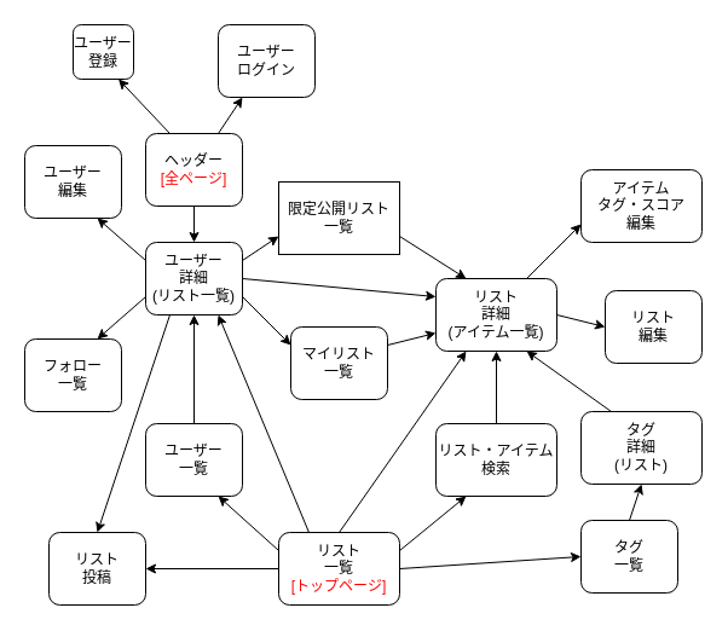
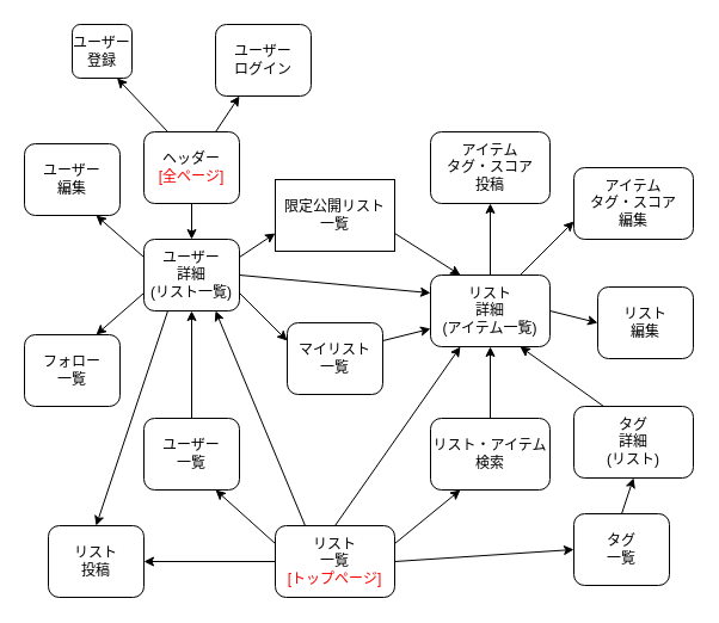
  <mxCell id="0" />
  <mxCell id="1" parent="0" />
  <mxCell id="2" value="ユーザー&lt;br&gt;登録" style="rounded=1;whiteSpace=wrap;html=1;" vertex="1" parent="1"><mxGeometry x="60" y="20" width="50" height="45" as="geometry" /></mxCell>
  <mxCell id="3" style="edgeStyle=none;html=1;exitX=0.25;exitY=0;exitDx=0;exitDy=0;entryX=0.75;entryY=1;entryDx=0;entryDy=0;fontColor=#FF0000;" edge="1" parent="1" source="6" target="2"><mxGeometry relative="1" as="geometry" /></mxCell>
  <mxCell id="4" style="edgeStyle=none;html=1;exitX=0.75;exitY=0;exitDx=0;exitDy=0;entryX=0.25;entryY=1;entryDx=0;entryDy=0;fontColor=#FF0000;" edge="1" parent="1" source="6" target="7"><mxGeometry relative="1" as="geometry" /></mxCell>
  <mxCell id="5" style="edgeStyle=none;html=1;exitX=0.5;exitY=1;exitDx=0;exitDy=0;entryX=0.5;entryY=0;entryDx=0;entryDy=0;fontColor=#FF0000;" edge="1" parent="1" source="6" target="14"><mxGeometry relative="1" as="geometry" /></mxCell>
  <mxCell id="6" value="ヘッダー&lt;br&gt;&lt;font color=&quot;#ff0000&quot;&gt;[全ページ]&lt;/font&gt;" style="rounded=1;whiteSpace=wrap;html=1;" vertex="1" parent="1"><mxGeometry x="120" y="110" width="80" height="60" as="geometry" /></mxCell>
  <mxCell id="7" value="ユーザー&lt;br&gt;ログイン" style="rounded=1;whiteSpace=wrap;html=1;" vertex="1" parent="1"><mxGeometry x="180" y="20" width="80" height="60" as="geometry" /></mxCell>
  <mxCell id="8" style="edgeStyle=none;html=1;exitX=0;exitY=0.25;exitDx=0;exitDy=0;entryX=0.75;entryY=1;entryDx=0;entryDy=0;fontColor=#FF0000;" edge="1" parent="1" source="14" target="15"><mxGeometry relative="1" as="geometry" /></mxCell>
  <mxCell id="9" style="edgeStyle=none;html=1;exitX=0;exitY=0.75;exitDx=0;exitDy=0;entryX=0.75;entryY=0;entryDx=0;entryDy=0;fontColor=#FF0000;" edge="1" parent="1" source="14" target="16"><mxGeometry relative="1" as="geometry" /></mxCell>
  <mxCell id="10" style="edgeStyle=none;html=1;exitX=1;exitY=0.5;exitDx=0;exitDy=0;entryX=0;entryY=0.25;entryDx=0;entryDy=0;fontColor=#FF0000;" edge="1" parent="1" source="14" target="36"><mxGeometry relative="1" as="geometry" /></mxCell>
  <mxCell id="11" style="edgeStyle=none;html=1;exitX=0.25;exitY=1;exitDx=0;exitDy=0;entryX=0.5;entryY=0;entryDx=0;entryDy=0;fontColor=#FF0000;" edge="1" parent="1" source="14" target="32"><mxGeometry relative="1" as="geometry" /></mxCell>
  <mxCell id="12" style="edgeStyle=none;html=1;exitX=1;exitY=0.75;exitDx=0;exitDy=0;entryX=0;entryY=0.25;entryDx=0;entryDy=0;fontColor=#FF0000;" edge="1" parent="1" source="14" target="18"><mxGeometry relative="1" as="geometry" /></mxCell>
  <mxCell id="13" style="edgeStyle=none;html=1;exitX=1;exitY=0.25;exitDx=0;exitDy=0;entryX=0;entryY=0.75;entryDx=0;entryDy=0;fontColor=#FF0000;" edge="1" parent="1" source="14" target="20"><mxGeometry relative="1" as="geometry" /></mxCell>
  <mxCell id="14" value="ユーザー&lt;br&gt;詳細&lt;br&gt;(リスト一覧)" style="rounded=1;whiteSpace=wrap;html=1;" vertex="1" parent="1"><mxGeometry x="120" y="200" width="80" height="60" as="geometry" /></mxCell>
  <mxCell id="15" value="ユーザー&lt;br&gt;編集" style="rounded=1;whiteSpace=wrap;html=1;" vertex="1" parent="1"><mxGeometry x="20" y="120" width="80" height="60" as="geometry" /></mxCell>
  <mxCell id="16" value="フォロー&lt;br&gt;一覧" style="rounded=1;whiteSpace=wrap;html=1;" vertex="1" parent="1"><mxGeometry x="20" y="280" width="80" height="60" as="geometry" /></mxCell>
  <mxCell id="17" style="edgeStyle=none;html=1;exitX=1;exitY=0.25;exitDx=0;exitDy=0;entryX=0;entryY=0.75;entryDx=0;entryDy=0;fontColor=#FF0000;" edge="1" parent="1" source="18" target="36"><mxGeometry relative="1" as="geometry" /></mxCell>
  <mxCell id="18" value="マイリスト&lt;br&gt;一覧" style="rounded=1;whiteSpace=wrap;html=1;" vertex="1" parent="1"><mxGeometry x="240" y="270" width="80" height="60" as="geometry" /></mxCell>
  <mxCell id="19" style="edgeStyle=none;html=1;exitX=1;exitY=0.75;exitDx=0;exitDy=0;entryX=0.25;entryY=0;entryDx=0;entryDy=0;fontColor=#FF0000;" edge="1" parent="1" source="20" target="36"><mxGeometry relative="1" as="geometry" /></mxCell>
  <mxCell id="20" value="限定公開リスト&lt;br&gt;一覧" style="whiteSpace=wrap;html=1;rounded=0;" vertex="1" parent="1"><mxGeometry x="230" y="150" width="100" height="60" as="geometry" /></mxCell>
  <mxCell id="21" style="edgeStyle=none;html=1;exitX=0.5;exitY=0;exitDx=0;exitDy=0;entryX=0.5;entryY=1;entryDx=0;entryDy=0;fontColor=#FF0000;" edge="1" parent="1" source="22" target="14"><mxGeometry relative="1" as="geometry" /></mxCell>
  <mxCell id="22" value="ユーザー&lt;br&gt;一覧" style="rounded=1;whiteSpace=wrap;html=1;" vertex="1" parent="1"><mxGeometry x="120" y="350" width="80" height="60" as="geometry" /></mxCell>
  <mxCell id="23" style="edgeStyle=none;html=1;exitX=0.5;exitY=0;exitDx=0;exitDy=0;entryX=0.5;entryY=1;entryDx=0;entryDy=0;fontColor=#FF0000;" edge="1" parent="1" source="24" target="36"><mxGeometry relative="1" as="geometry" /></mxCell>
  <mxCell id="24" value="リスト・アイテム&lt;br&gt;検索" style="rounded=1;whiteSpace=wrap;html=1;" vertex="1" parent="1"><mxGeometry x="360" y="350" width="100" height="60" as="geometry" /></mxCell>
  <mxCell id="25" style="edgeStyle=none;html=1;exitX=0;exitY=0.25;exitDx=0;exitDy=0;entryX=0.75;entryY=1;entryDx=0;entryDy=0;fontColor=#FF0000;" edge="1" parent="1" source="31" target="22"><mxGeometry relative="1" as="geometry" /></mxCell>
  <mxCell id="26" style="edgeStyle=none;html=1;exitX=0;exitY=0.5;exitDx=0;exitDy=0;entryX=1;entryY=0.5;entryDx=0;entryDy=0;fontColor=#FF0000;" edge="1" parent="1" source="31" target="32"><mxGeometry relative="1" as="geometry" /></mxCell>
  <mxCell id="27" style="edgeStyle=none;html=1;exitX=0.5;exitY=0;exitDx=0;exitDy=0;entryX=0.25;entryY=1;entryDx=0;entryDy=0;fontColor=#FF0000;" edge="1" parent="1" source="31" target="36"><mxGeometry relative="1" as="geometry" /></mxCell>
  <mxCell id="28" style="edgeStyle=none;html=1;exitX=1;exitY=0.25;exitDx=0;exitDy=0;entryX=0.25;entryY=1;entryDx=0;entryDy=0;fontColor=#FF0000;" edge="1" parent="1" source="31" target="24"><mxGeometry relative="1" as="geometry" /></mxCell>
  <mxCell id="29" style="edgeStyle=none;html=1;exitX=1;exitY=0.5;exitDx=0;exitDy=0;entryX=0;entryY=0.5;entryDx=0;entryDy=0;fontColor=#FF0000;" edge="1" parent="1" source="31" target="39"><mxGeometry relative="1" as="geometry" /></mxCell>
  <mxCell id="30" style="edgeStyle=none;html=1;exitX=0.25;exitY=0;exitDx=0;exitDy=0;entryX=0.75;entryY=1;entryDx=0;entryDy=0;fontColor=#FF0000;" edge="1" parent="1" source="31" target="14"><mxGeometry relative="1" as="geometry" /></mxCell>
  <mxCell id="31" value="リスト&lt;br&gt;一覧&lt;br&gt;&lt;font color=&quot;#ff0000&quot;&gt;[トップページ]&lt;/font&gt;" style="rounded=1;whiteSpace=wrap;html=1;" vertex="1" parent="1"><mxGeometry x="230" y="440" width="100" height="60" as="geometry" /></mxCell>
  <mxCell id="32" value="リスト&lt;br&gt;投稿" style="rounded=1;whiteSpace=wrap;html=1;" vertex="1" parent="1"><mxGeometry x="40" y="440" width="80" height="60" as="geometry" /></mxCell>
+ <mxCell id="33" style="edgeStyle=none;html=1;exitX=0.5;exitY=0;exitDx=0;exitDy=0;entryX=0.5;entryY=1;entryDx=0;entryDy=0;fontColor=#FF0000;" edge="1" parent="1" source="36" target="42"><mxGeometry relative="1" as="geometry" /></mxCell>
  <mxCell id="34" style="edgeStyle=none;html=1;exitX=1;exitY=0.5;exitDx=0;exitDy=0;entryX=0;entryY=0.5;entryDx=0;entryDy=0;fontColor=#FF0000;" edge="1" parent="1" source="36" target="37"><mxGeometry relative="1" as="geometry" /></mxCell>
  <mxCell id="35" style="edgeStyle=none;html=1;exitX=0.75;exitY=0;exitDx=0;exitDy=0;entryX=0;entryY=0.75;entryDx=0;entryDy=0;fontColor=#FF0000;" edge="1" parent="1" source="36" target="43"><mxGeometry relative="1" as="geometry" /></mxCell>
  <mxCell id="36" value="リスト&lt;br&gt;詳細&lt;br&gt;(アイテム一覧)" style="rounded=1;whiteSpace=wrap;html=1;" vertex="1" parent="1"><mxGeometry x="360" y="230" width="100" height="60" as="geometry" /></mxCell>
  <mxCell id="37" value="リスト&lt;br&gt;編集" style="rounded=1;whiteSpace=wrap;html=1;" vertex="1" parent="1"><mxGeometry x="500" y="240" width="80" height="60" as="geometry" /></mxCell>
  <mxCell id="38" style="edgeStyle=none;html=1;exitX=0.5;exitY=0;exitDx=0;exitDy=0;entryX=0.5;entryY=1;entryDx=0;entryDy=0;fontColor=#FF0000;" edge="1" parent="1" source="39" target="41"><mxGeometry relative="1" as="geometry" /></mxCell>
  <mxCell id="39" value="タグ&lt;br&gt;一覧" style="rounded=1;whiteSpace=wrap;html=1;" vertex="1" parent="1"><mxGeometry x="480" y="430" width="80" height="60" as="geometry" /></mxCell>
  <mxCell id="40" style="edgeStyle=none;html=1;exitX=0.25;exitY=0;exitDx=0;exitDy=0;entryX=0.75;entryY=1;entryDx=0;entryDy=0;fontColor=#FF0000;" edge="1" parent="1" source="41" target="36"><mxGeometry relative="1" as="geometry" /></mxCell>
  <mxCell id="41" value="タグ&lt;br&gt;詳細&lt;br&gt;(リスト)" style="rounded=1;whiteSpace=wrap;html=1;" vertex="1" parent="1"><mxGeometry x="480" y="340" width="100" height="60" as="geometry" /></mxCell>
+ <mxCell id="42" value="アイテム&lt;br&gt;タグ・スコア&lt;br&gt;投稿" style="rounded=1;whiteSpace=wrap;html=1;" vertex="1" parent="1"><mxGeometry x="360" y="110" width="100" height="60" as="geometry" /></mxCell>
  <mxCell id="43" value="アイテム&lt;br&gt;タグ・スコア&lt;br&gt;編集" style="rounded=1;whiteSpace=wrap;html=1;" vertex="1" parent="1"><mxGeometry x="480" y="140" width="100" height="60" as="geometry" /></mxCell>
